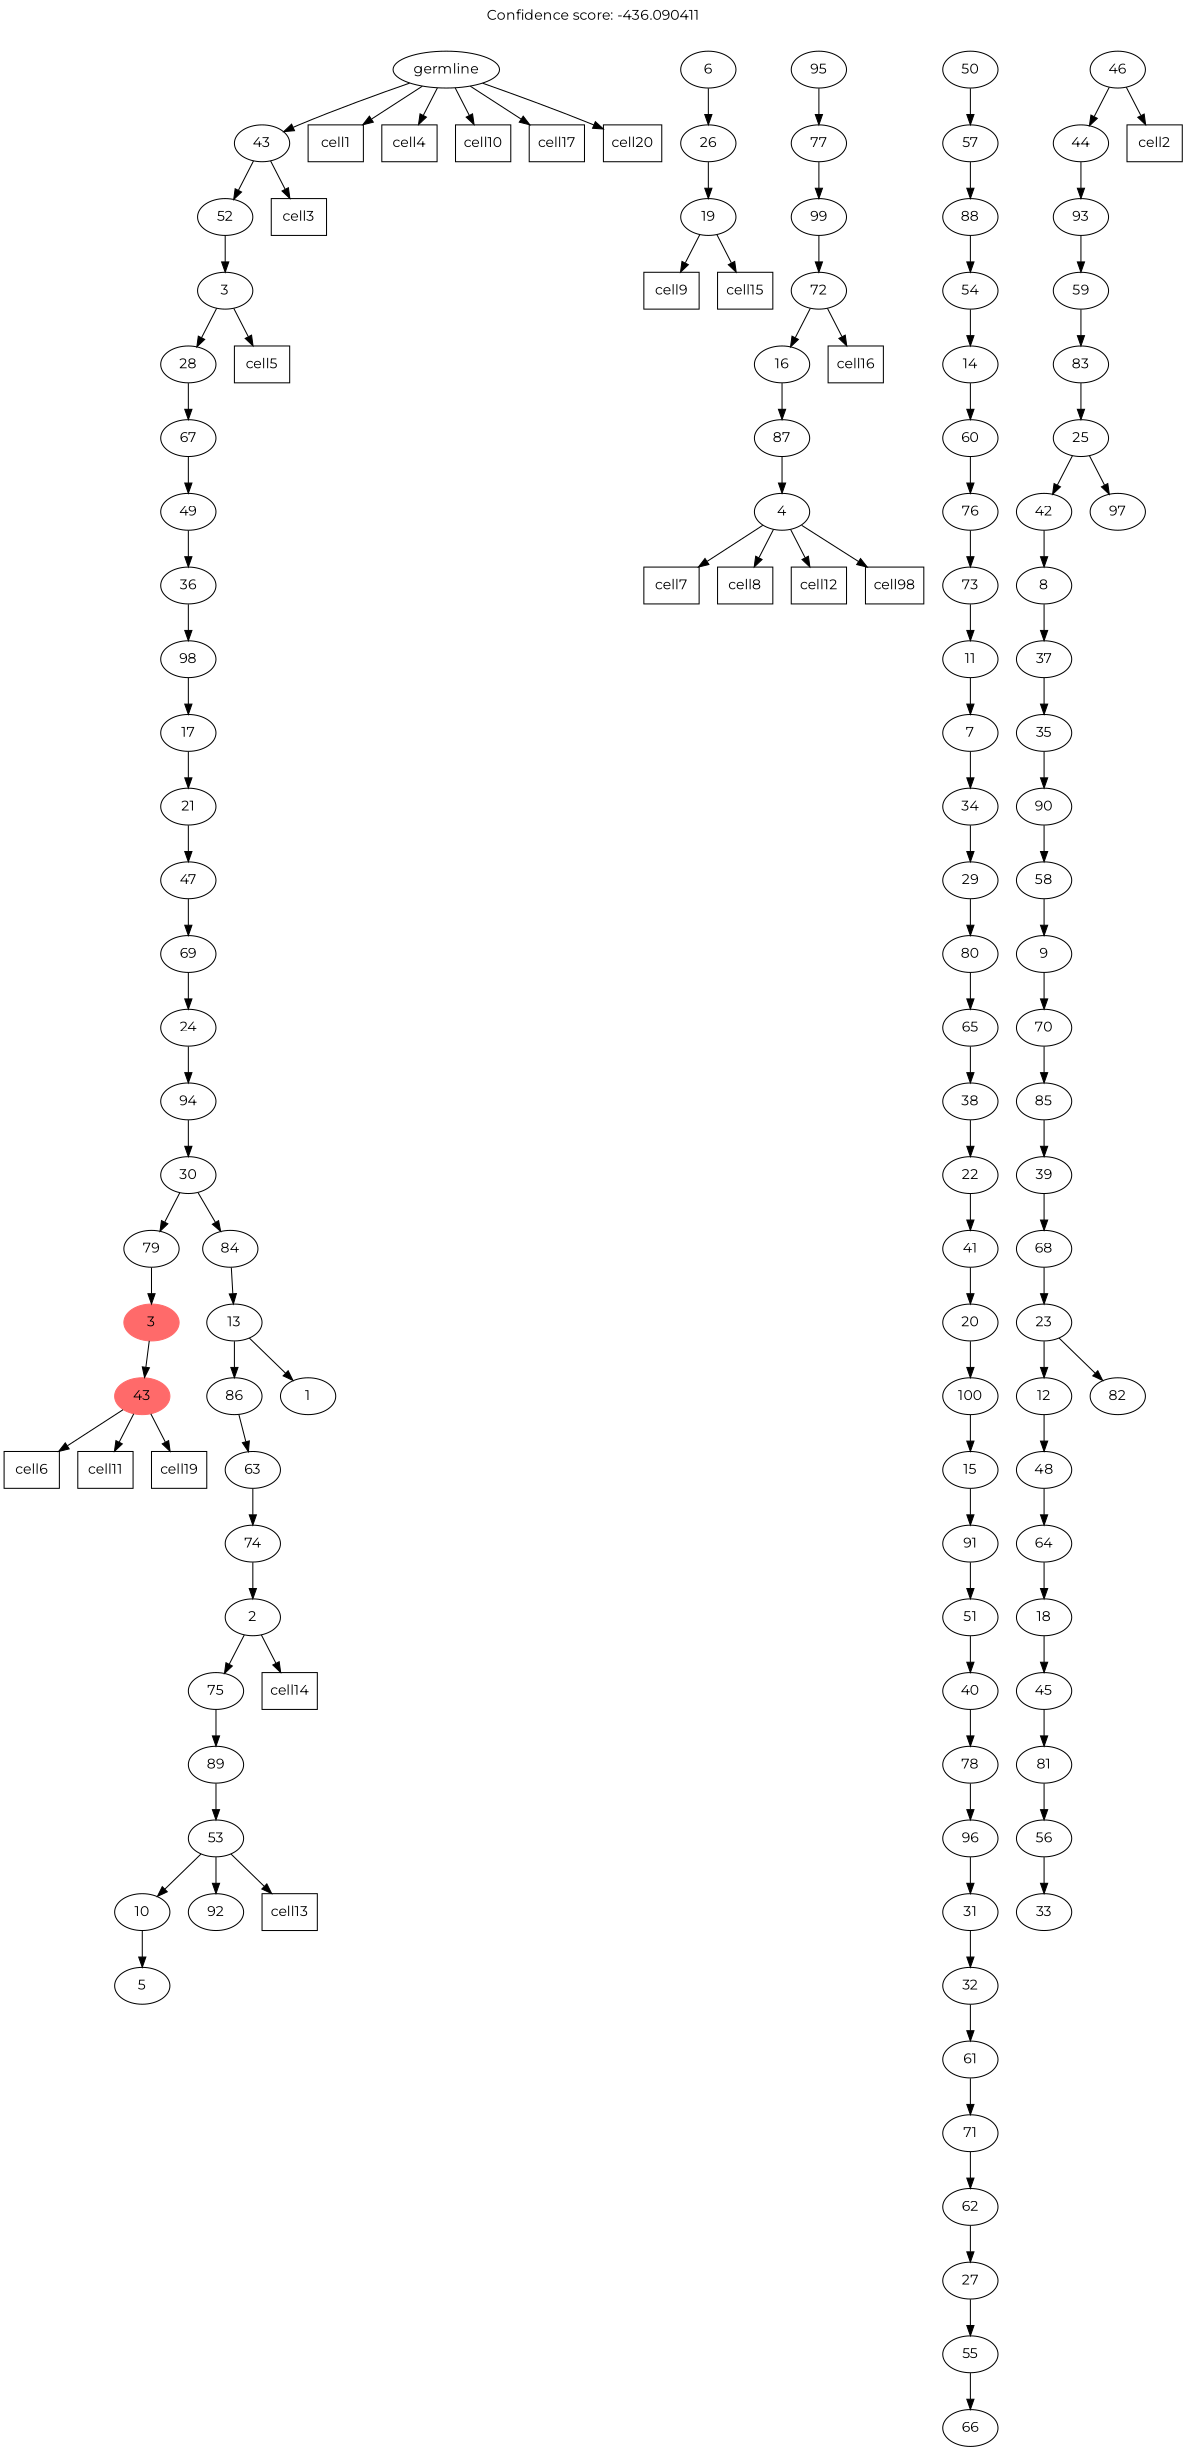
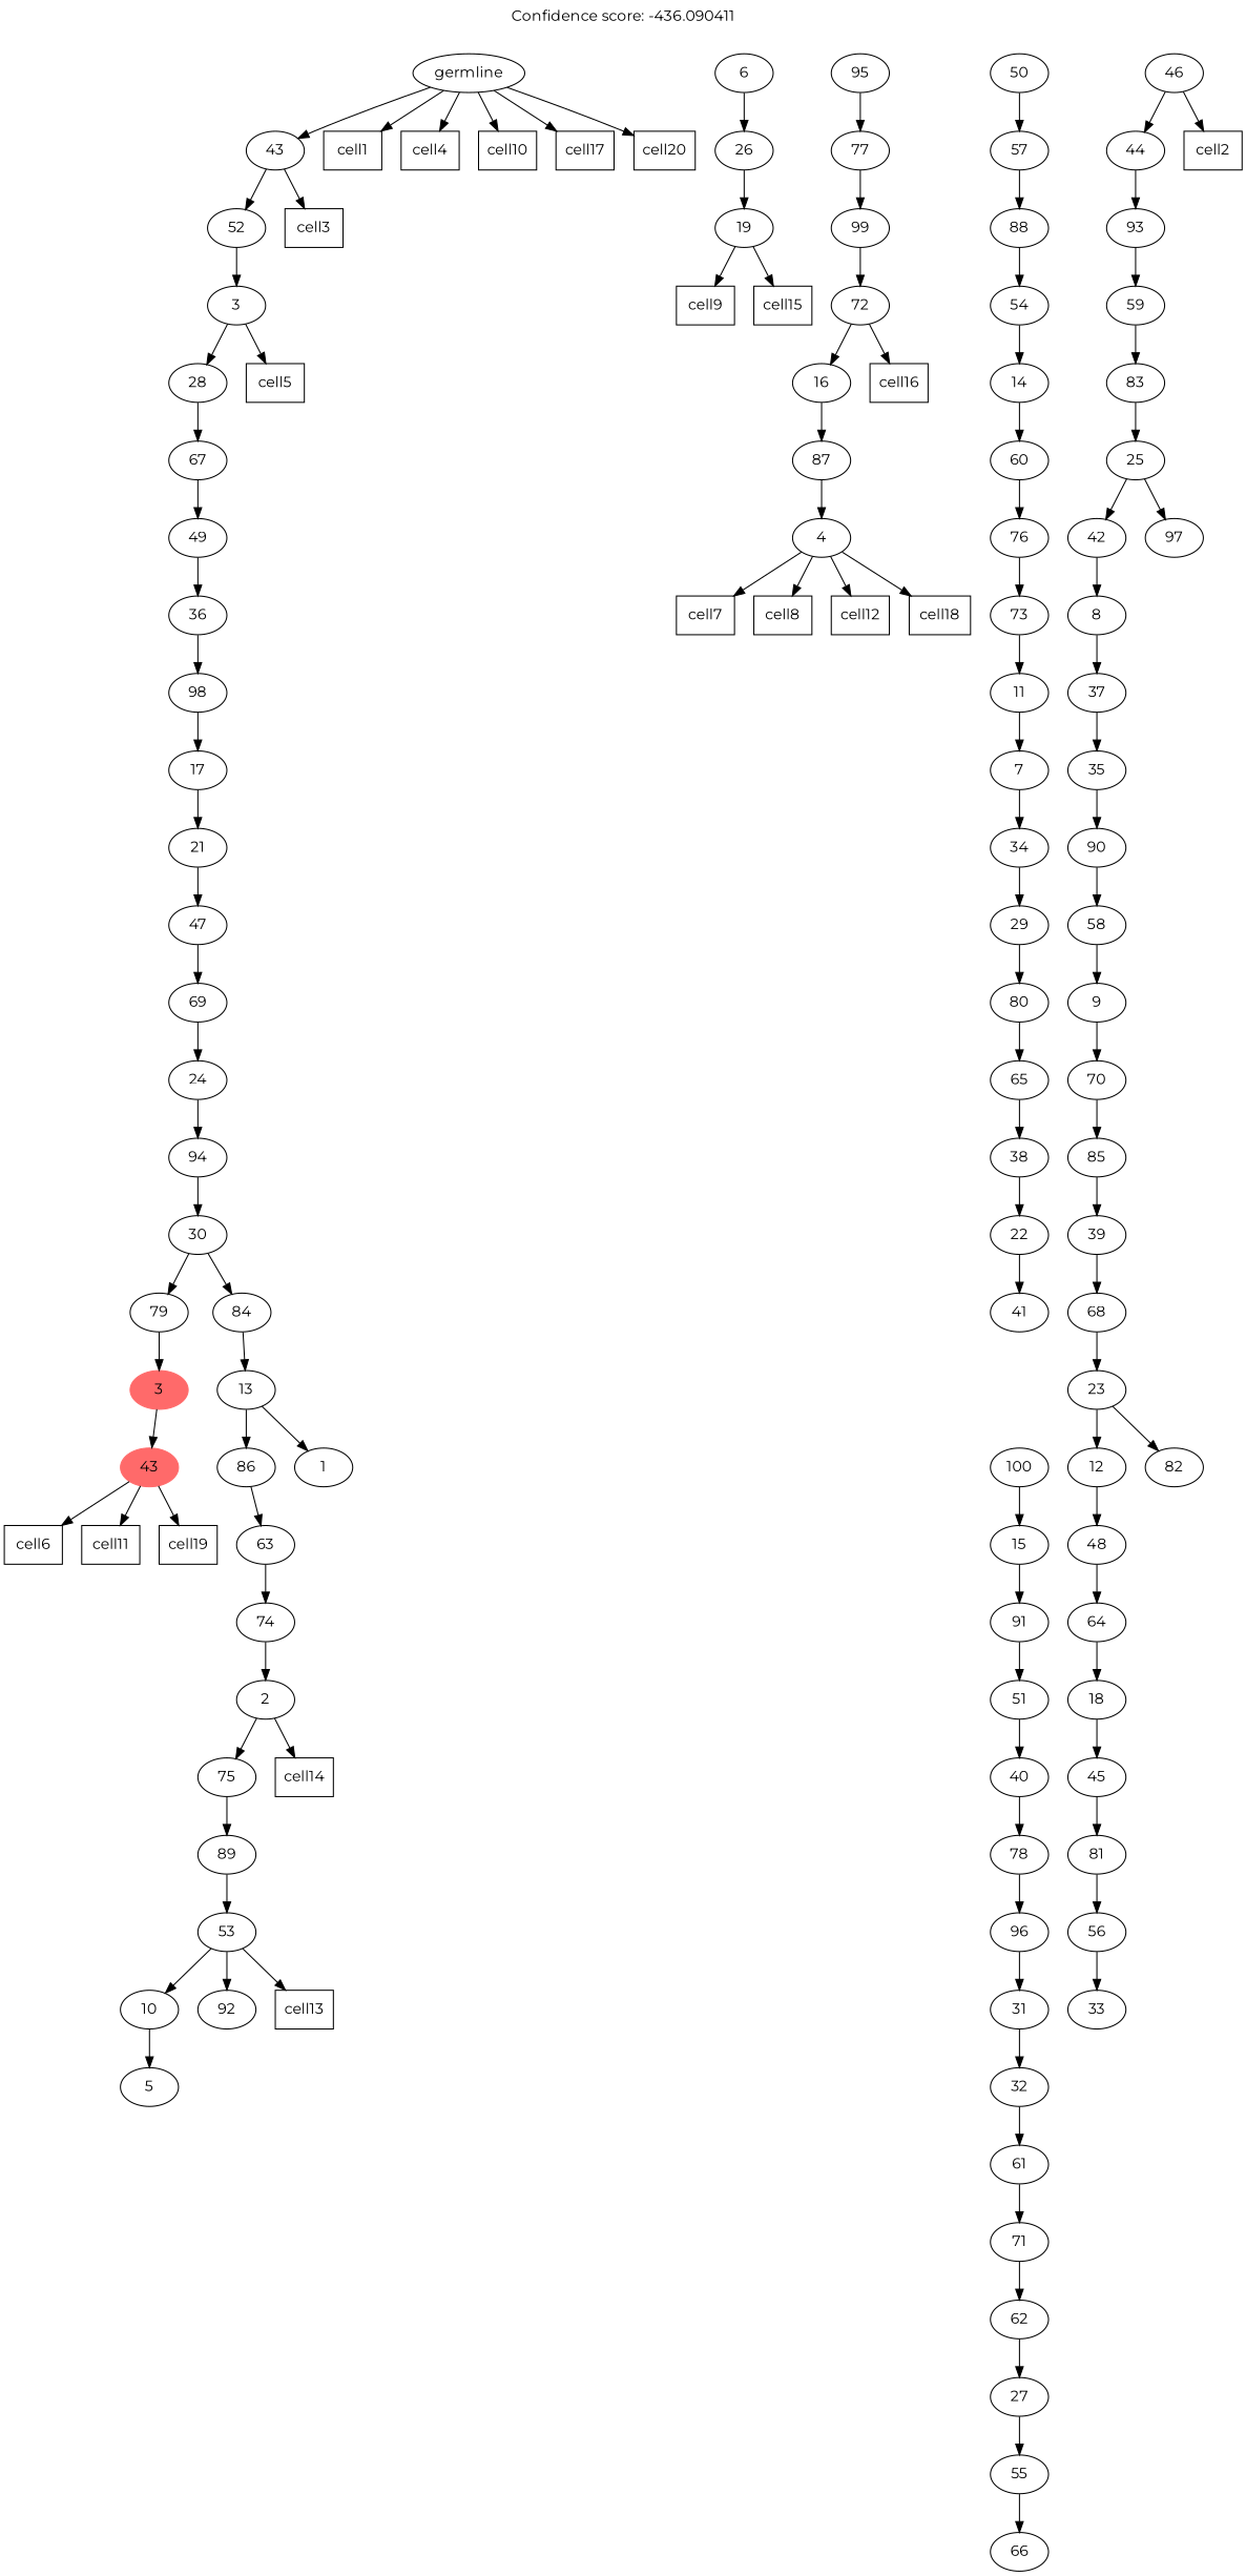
  digraph {
    fontname=Montserrat
    label="Confidence score: -436.090411"
    labelloc=t
    node [fontname=Montserrat]
    edge [fontname=Montserrat]
    n1 [color=indianred1 label=3 style=filled]
    n2 [color=indianred1 label=43 style=filled]
    cell6 [shape=box]
    cell11 [shape=box]
    cell19 [shape=box]
    n6 [label=79]
    n7 [label=26]
    n8 [label=19]
    cell9 [shape=box]
    cell15 [shape=box]
    n11 [label=87]
    n12 [label=4]
    cell7 [shape=box]
    cell8 [shape=box]
    cell12 [shape=box]
-   cell18 [shape=box label=cell98]
+   cell18 [shape=box]
    n17 [label=16]
    n18 [label=72]
    cell16 [shape=box]
    n20 [label=99]
    n21 [label=77]
    n22 [label=95]
    n23 [label=6]
    n24 [label=66]
    n25 [label=55]
    n26 [label=27]
    n27 [label=62]
    n28 [label=71]
    n29 [label=61]
    n30 [label=32]
    n31 [label=31]
    n32 [label=96]
    n33 [label=78]
    n34 [label=40]
    n35 [label=51]
    n36 [label=91]
    n37 [label=15]
    n38 [label=100]
-   n39 [label=20]
    n40 [label=41]
    n41 [label=22]
    n42 [label=38]
    n43 [label=65]
    n44 [label=80]
    n45 [label=29]
    n46 [label=34]
    n47 [label=7]
    n48 [label=11]
    n49 [label=73]
    n50 [label=76]
    n51 [label=60]
    n52 [label=14]
    n53 [label=54]
    n54 [label=88]
    n55 [label=57]
    n56 [label=50]
    n57 [label=56]
    n58 [label=33]
    n59 [label=81]
    n60 [label=45]
    n61 [label=18]
    n62 [label=64]
    n63 [label=48]
    n64 [label=12]
    n65 [label=23]
    n66 [label=82]
    n67 [label=68]
    n68 [label=39]
    n69 [label=85]
    n70 [label=70]
    n71 [label=9]
    n72 [label=58]
    n73 [label=90]
    n74 [label=35]
    n75 [label=37]
    n76 [label=8]
    n77 [label=42]
    n78 [label=25]
    n79 [label=97]
    n80 [label=83]
    n81 [label=59]
    n82 [label=93]
    n83 [label=44]
    n84 [label=46]
    cell2 [shape=box]
    n86 [label=5]
    n87 [label=10]
    n88 [label=53]
    n89 [label=92]
    cell13 [shape=box]
    n91 [label=89]
    n92 [label=75]
    n93 [label=2]
    cell14 [shape=box]
    n95 [label=74]
    n96 [label=63]
    n97 [label=86]
    n98 [label=13]
    n99 [label=1]
    n100 [label=84]
    n101 [label=30]
    n102 [label=94]
    n103 [label=24]
    n104 [label=69]
    n105 [label=47]
    n106 [label=21]
    n107 [label=17]
    n108 [label=98]
    n109 [label=36]
    n110 [label=49]
    n111 [label=67]
    n112 [label=28]
    n113 [label=3]
    cell5 [shape=box]
    n115 [label=52]
    n116 [label=43]
    cell3 [shape=box]
    n118 [label=germline]
    cell1 [shape=box]
    cell4 [shape=box]
    cell10 [shape=box]
    cell17 [shape=box]
    cell20 [shape=box]
    n1 -> n2
    n2 -> cell6
    n2 -> cell11
    n2 -> cell19
    n6 -> n1
    n7 -> n8
    n8 -> cell9
    n8 -> cell15
    n11 -> n12
    n12 -> cell7
    n12 -> cell8
    n12 -> cell12
    n12 -> cell18
    n17 -> n11
    n18 -> n17
    n18 -> cell16
    n20 -> n18
    n21 -> n20
    n22 -> n21
    n23 -> n7
    n25 -> n24
    n26 -> n25
    n27 -> n26
    n28 -> n27
    n29 -> n28
    n30 -> n29
    n31 -> n30
    n32 -> n31
    n33 -> n32
    n34 -> n33
    n35 -> n34
    n36 -> n35
    n37 -> n36
    n38 -> n37
-   n39 -> n38
-   n40 -> n39
    n41 -> n40
    n42 -> n41
    n43 -> n42
    n44 -> n43
    n45 -> n44
    n46 -> n45
    n47 -> n46
    n48 -> n47
    n49 -> n48
    n50 -> n49
    n51 -> n50
    n52 -> n51
    n53 -> n52
    n54 -> n53
    n55 -> n54
    n56 -> n55
    n57 -> n58
    n59 -> n57
    n60 -> n59
    n61 -> n60
    n62 -> n61
    n63 -> n62
    n64 -> n63
    n65 -> n64
    n65 -> n66
    n67 -> n65
    n68 -> n67
    n69 -> n68
    n70 -> n69
    n71 -> n70
    n72 -> n71
    n73 -> n72
    n74 -> n73
    n75 -> n74
    n76 -> n75
    n77 -> n76
    n78 -> n77
    n78 -> n79
    n80 -> n78
    n81 -> n80
    n82 -> n81
    n83 -> n82
    n84 -> n83
    n84 -> cell2
    n87 -> n86
    n88 -> n87
    n88 -> n89
    n88 -> cell13
    n91 -> n88
    n92 -> n91
    n93 -> n92
    n93 -> cell14
    n95 -> n93
    n96 -> n95
    n97 -> n96
    n98 -> n97
    n98 -> n99
    n100 -> n98
    n101 -> n6
    n101 -> n100
    n102 -> n101
    n103 -> n102
    n104 -> n103
    n105 -> n104
    n106 -> n105
    n107 -> n106
    n108 -> n107
    n109 -> n108
    n110 -> n109
    n111 -> n110
    n112 -> n111
    n113 -> n112
    n113 -> cell5
    n115 -> n113
    n116 -> n115
    n116 -> cell3
    n118 -> n116
    n118 -> cell1
    n118 -> cell4
    n118 -> cell10
    n118 -> cell17
    n118 -> cell20
  }
